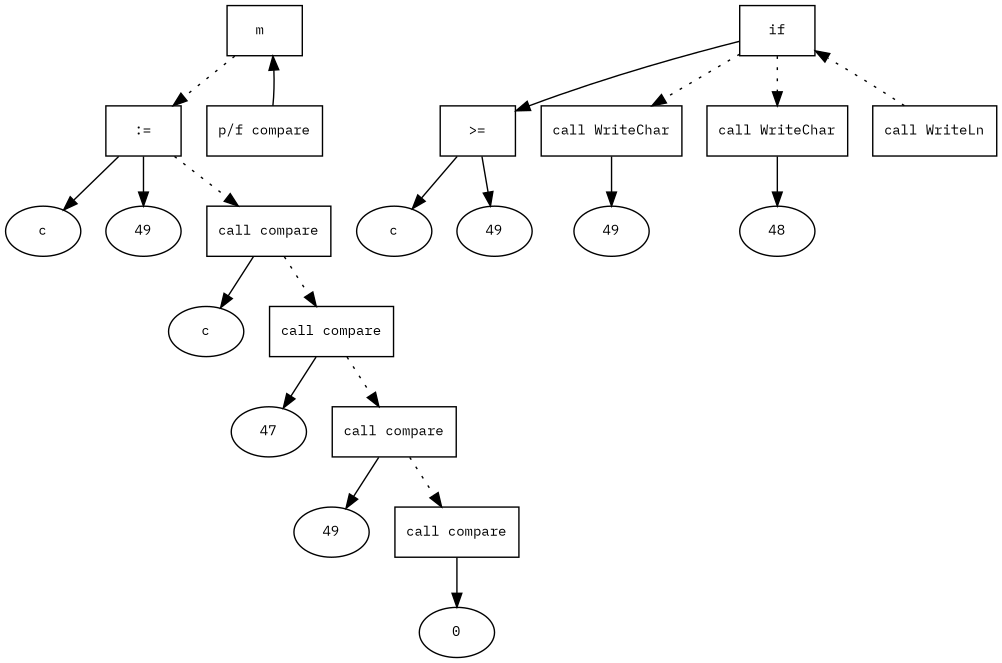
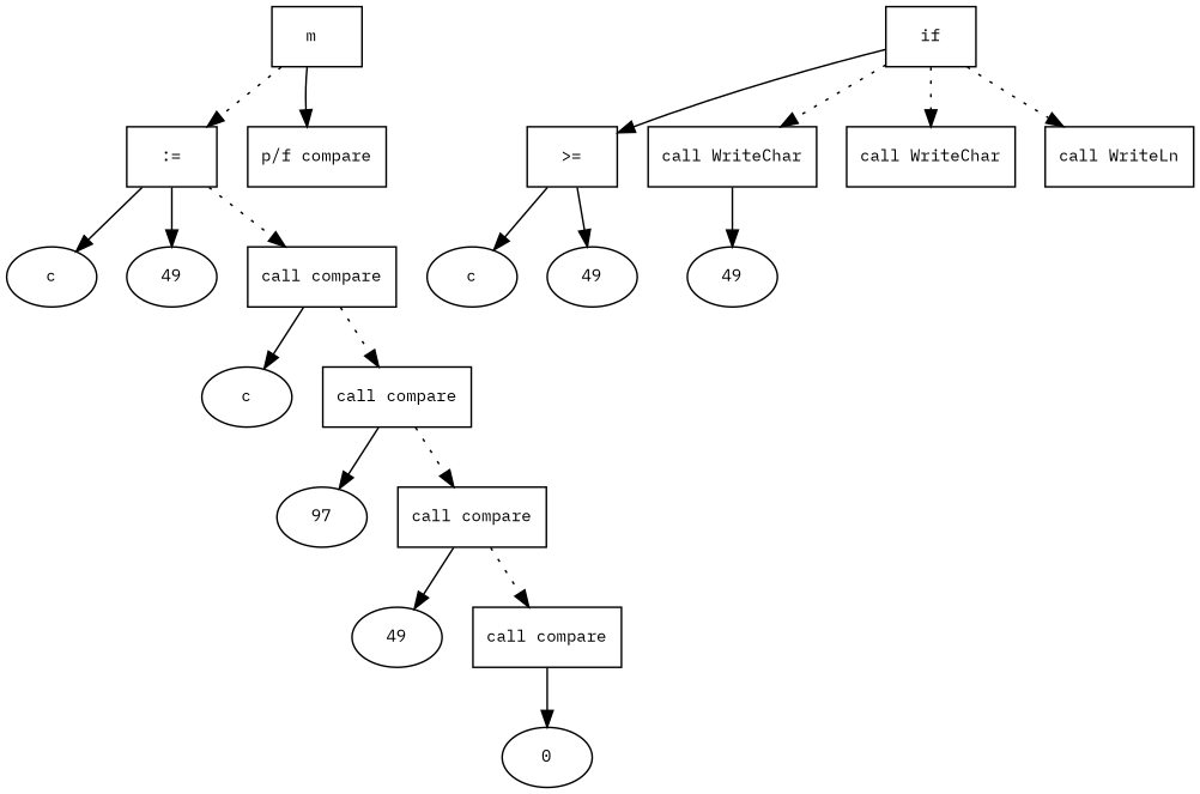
  digraph {
    fontname="IBM Plex Mono"
    fontsize=10
    node [fontname="IBM Plex Mono" fontsize=10 shape=box]
    edge [fontname="IBM Plex Mono" fontsize=10]
    n1 [label="m "]
    n2 [label=":="]
    n3 [label="p/f compare"]
    n4 [label=c shape=ellipse]
    n5 [label=49 shape=ellipse]
    n6 [label="call compare"]
    n7 [label=c shape=ellipse]
    n8 [label="call compare"]
-   n9 [label=47 shape=ellipse]
+   n9 [label=97 shape=ellipse]
    n10 [label="call compare"]
    n11 [label=49 shape=ellipse]
    n12 [label="call compare"]
    n13 [label=0 shape=ellipse]
    n14 [label=if]
    n15 [label=">="]
    n16 [label="call WriteChar"]
    n17 [label="call WriteChar"]
    n18 [label="call WriteLn"]
    n19 [label=c shape=ellipse]
    n20 [label=49 shape=ellipse]
    n21 [label=49 shape=ellipse]
-   n22 [label=48 shape=ellipse]
    n1 -> n2 [style=dotted]
-   n3 -> n1
+   n1 -> n3
    n2 -> n4
    n2 -> n5
    n2 -> n6 [style=dotted]
    n6 -> n7
    n6 -> n8 [style=dotted]
    n8 -> n9
    n8 -> n10 [style=dotted]
    n10 -> n11
    n10 -> n12 [style=dotted]
    n12 -> n13
    n14 -> n15
    n14 -> n16 [style=dotted]
    n14 -> n17 [style=dotted]
-   n18 -> n14 [style=dotted]
+   n14 -> n18 [style=dotted]
    n15 -> n19
    n15 -> n20
    n16 -> n21
-   n17 -> n22
  }
